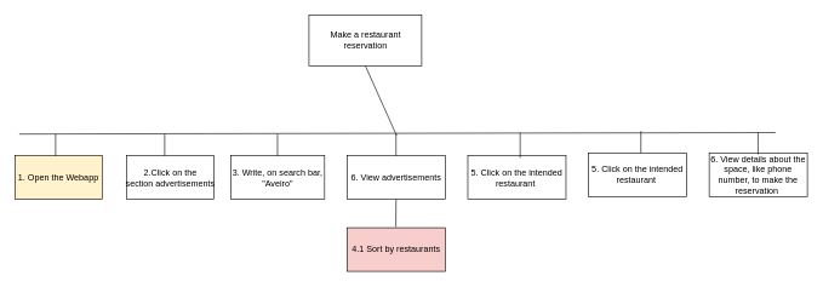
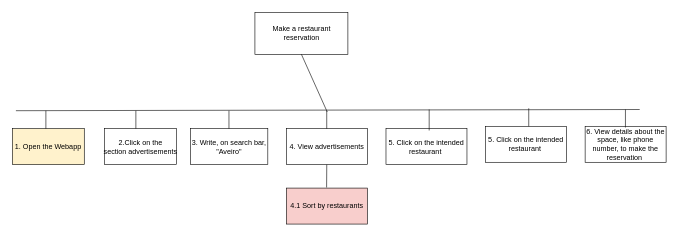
  <mxCell id="0" />
  <mxCell id="1" parent="0" />
  <mxCell id="2" value="Make a restaurant reservation" style="rounded=0;whiteSpace=wrap;html=1;" parent="1" vertex="1"><mxGeometry x="424.5" y="20" width="155" height="70" as="geometry" /></mxCell>
  <mxCell id="3" value="" style="endArrow=none;html=1;rounded=0;entryX=0.5;entryY=1;entryDx=0;entryDy=0;" parent="1" target="2" edge="1"><mxGeometry width="50" height="50" relative="1" as="geometry"><mxPoint x="545" y="186" as="sourcePoint" /><mxPoint x="196" y="154" as="targetPoint" /></mxGeometry></mxCell>
  <mxCell id="4" value="" style="endArrow=none;html=1;rounded=0;" parent="1" edge="1"><mxGeometry width="50" height="50" relative="1" as="geometry"><mxPoint x="26" y="184" as="sourcePoint" /><mxPoint x="1066" y="182" as="targetPoint" /></mxGeometry></mxCell>
  <mxCell id="5" value="1. Open the Webapp" style="rounded=0;whiteSpace=wrap;html=1;fillColor=#fff2cc;" parent="1" vertex="1"><mxGeometry x="20" y="214" width="120" height="60" as="geometry" /></mxCell>
  <mxCell id="6" value="2.Click on the section&amp;nbsp;advertisements" style="rounded=0;whiteSpace=wrap;html=1;" parent="1" vertex="1"><mxGeometry x="174" y="214" width="120" height="60" as="geometry" /></mxCell>
  <mxCell id="7" value="3. Write, on search bar, &quot;Aveiro&quot;" style="rounded=0;whiteSpace=wrap;html=1;" parent="1" vertex="1"><mxGeometry x="317" y="214" width="129" height="60" as="geometry" /></mxCell>
- <mxCell id="8" value="6. View advertisements" style="rounded=0;whiteSpace=wrap;html=1;" parent="1" vertex="1"><mxGeometry x="477" y="214" width="135" height="60" as="geometry" /></mxCell>
+ <mxCell id="8" value="4. View advertisements" style="rounded=0;whiteSpace=wrap;html=1;" parent="1" vertex="1"><mxGeometry x="477" y="214" width="135" height="60" as="geometry" /></mxCell>
  <mxCell id="9" value="" style="endArrow=none;html=1;rounded=0;" parent="1" edge="1"><mxGeometry width="50" height="50" relative="1" as="geometry"><mxPoint x="544.21" y="214" as="sourcePoint" /><mxPoint x="544.21" y="184" as="targetPoint" /></mxGeometry></mxCell>
  <mxCell id="10" value="" style="endArrow=none;html=1;rounded=0;" parent="1" edge="1"><mxGeometry width="50" height="50" relative="1" as="geometry"><mxPoint x="381.21" y="214" as="sourcePoint" /><mxPoint x="381.21" y="184" as="targetPoint" /></mxGeometry></mxCell>
  <mxCell id="11" value="" style="endArrow=none;html=1;rounded=0;" parent="1" edge="1"><mxGeometry width="50" height="50" relative="1" as="geometry"><mxPoint x="226" y="214" as="sourcePoint" /><mxPoint x="226" y="184" as="targetPoint" /></mxGeometry></mxCell>
  <mxCell id="12" value="" style="endArrow=none;html=1;rounded=0;" parent="1" edge="1"><mxGeometry width="50" height="50" relative="1" as="geometry"><mxPoint x="76" y="214" as="sourcePoint" /><mxPoint x="76" y="184" as="targetPoint" /></mxGeometry></mxCell>
  <mxCell id="13" value="4.1 Sort by restaurants" style="rounded=0;whiteSpace=wrap;html=1;fillColor=#f8cecc;" parent="1" vertex="1"><mxGeometry x="477" y="313" width="135" height="60" as="geometry" /></mxCell>
  <mxCell id="14" value="" style="endArrow=none;html=1;rounded=0;" parent="1" edge="1"><mxGeometry width="50" height="50" relative="1" as="geometry"><mxPoint x="544" y="312" as="sourcePoint" /><mxPoint x="544.26" y="274" as="targetPoint" /></mxGeometry></mxCell>
  <mxCell id="15" value="5. Click on the intended restaurant&amp;nbsp;" style="rounded=0;whiteSpace=wrap;html=1;" parent="1" vertex="1"><mxGeometry x="643" y="214" width="135" height="60" as="geometry" /></mxCell>
  <mxCell id="16" value="5. Click on the intended restaurant&amp;nbsp;" style="rounded=0;whiteSpace=wrap;html=1;" parent="1" vertex="1"><mxGeometry x="809" y="210" width="135" height="60" as="geometry" /></mxCell>
  <mxCell id="17" value="6. View details about the space, like phone number, to make the reservation&amp;nbsp;" style="rounded=0;whiteSpace=wrap;html=1;" parent="1" vertex="1"><mxGeometry x="975" y="210" width="135" height="60" as="geometry" /></mxCell>
  <mxCell id="18" value="" style="endArrow=none;html=1;rounded=0;" parent="1" edge="1"><mxGeometry width="50" height="50" relative="1" as="geometry"><mxPoint x="715" y="217" as="sourcePoint" /><mxPoint x="715" y="182" as="targetPoint" /></mxGeometry></mxCell>
  <mxCell id="19" value="" style="endArrow=none;html=1;rounded=0;" parent="1" edge="1"><mxGeometry width="50" height="50" relative="1" as="geometry"><mxPoint x="881" y="210" as="sourcePoint" /><mxPoint x="881" y="180" as="targetPoint" /></mxGeometry></mxCell>
  <mxCell id="20" value="" style="endArrow=none;html=1;rounded=0;" parent="1" edge="1"><mxGeometry width="50" height="50" relative="1" as="geometry"><mxPoint x="1042.21" y="212" as="sourcePoint" /><mxPoint x="1042.21" y="182" as="targetPoint" /></mxGeometry></mxCell>
